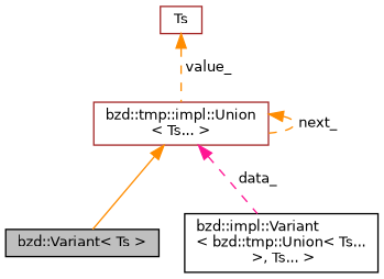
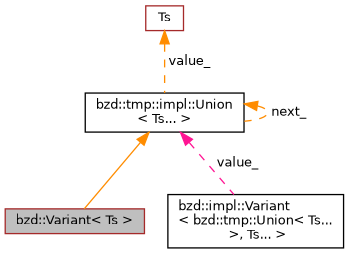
  digraph {
    node [color=black fillcolor=white fontname=Helvetica fontsize=10 shape=record style=filled]
    edge [color=darkorange dir=back fontname=Helvetica fontsize=10 labelfontname=Helvetica labelfontsize=10 style=dashed]
-   n1 [fillcolor=grey75 fontcolor=black height=0.2 label="bzd::Variant\< Ts \>" width=0.4]
+   n1 [color=brown fillcolor=grey75 fontcolor=black height=0.2 label="bzd::Variant\< Ts \>" width=0.4]
    n2 [height=0.2 label="bzd::impl::Variant\l\< bzd::tmp::Union\< Ts...\l \>, Ts... \>" width=0.4]
-   n3 [color=brown height=0.2 label="bzd::tmp::impl::Union\l\< Ts... \>" width=0.4]
+   n3 [height=0.2 label="bzd::tmp::impl::Union\l\< Ts... \>" width=0.4]
    n4 [color=brown height=0.2 label=Ts width=0.4]
    n3 -> n1 [style=solid]
-   n3 -> n2 [color=deeppink label=" data_"]
+   n3 -> n2 [color=deeppink label=" value_"]
    n3 -> n3 [label=" next_"]
    n4 -> n3 [label=" value_"]
  }
